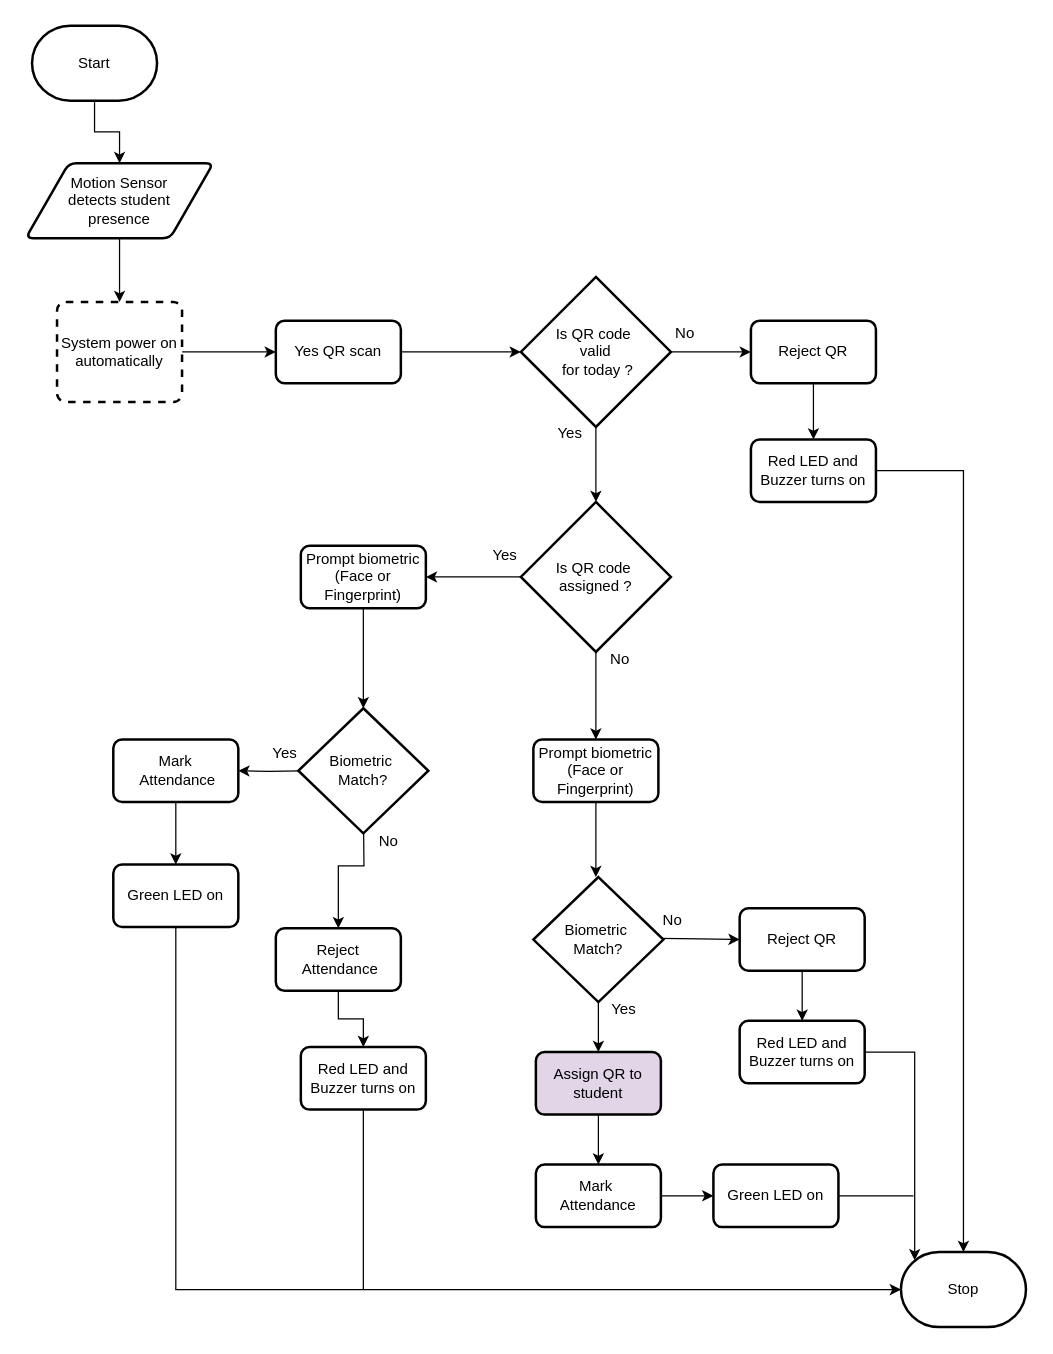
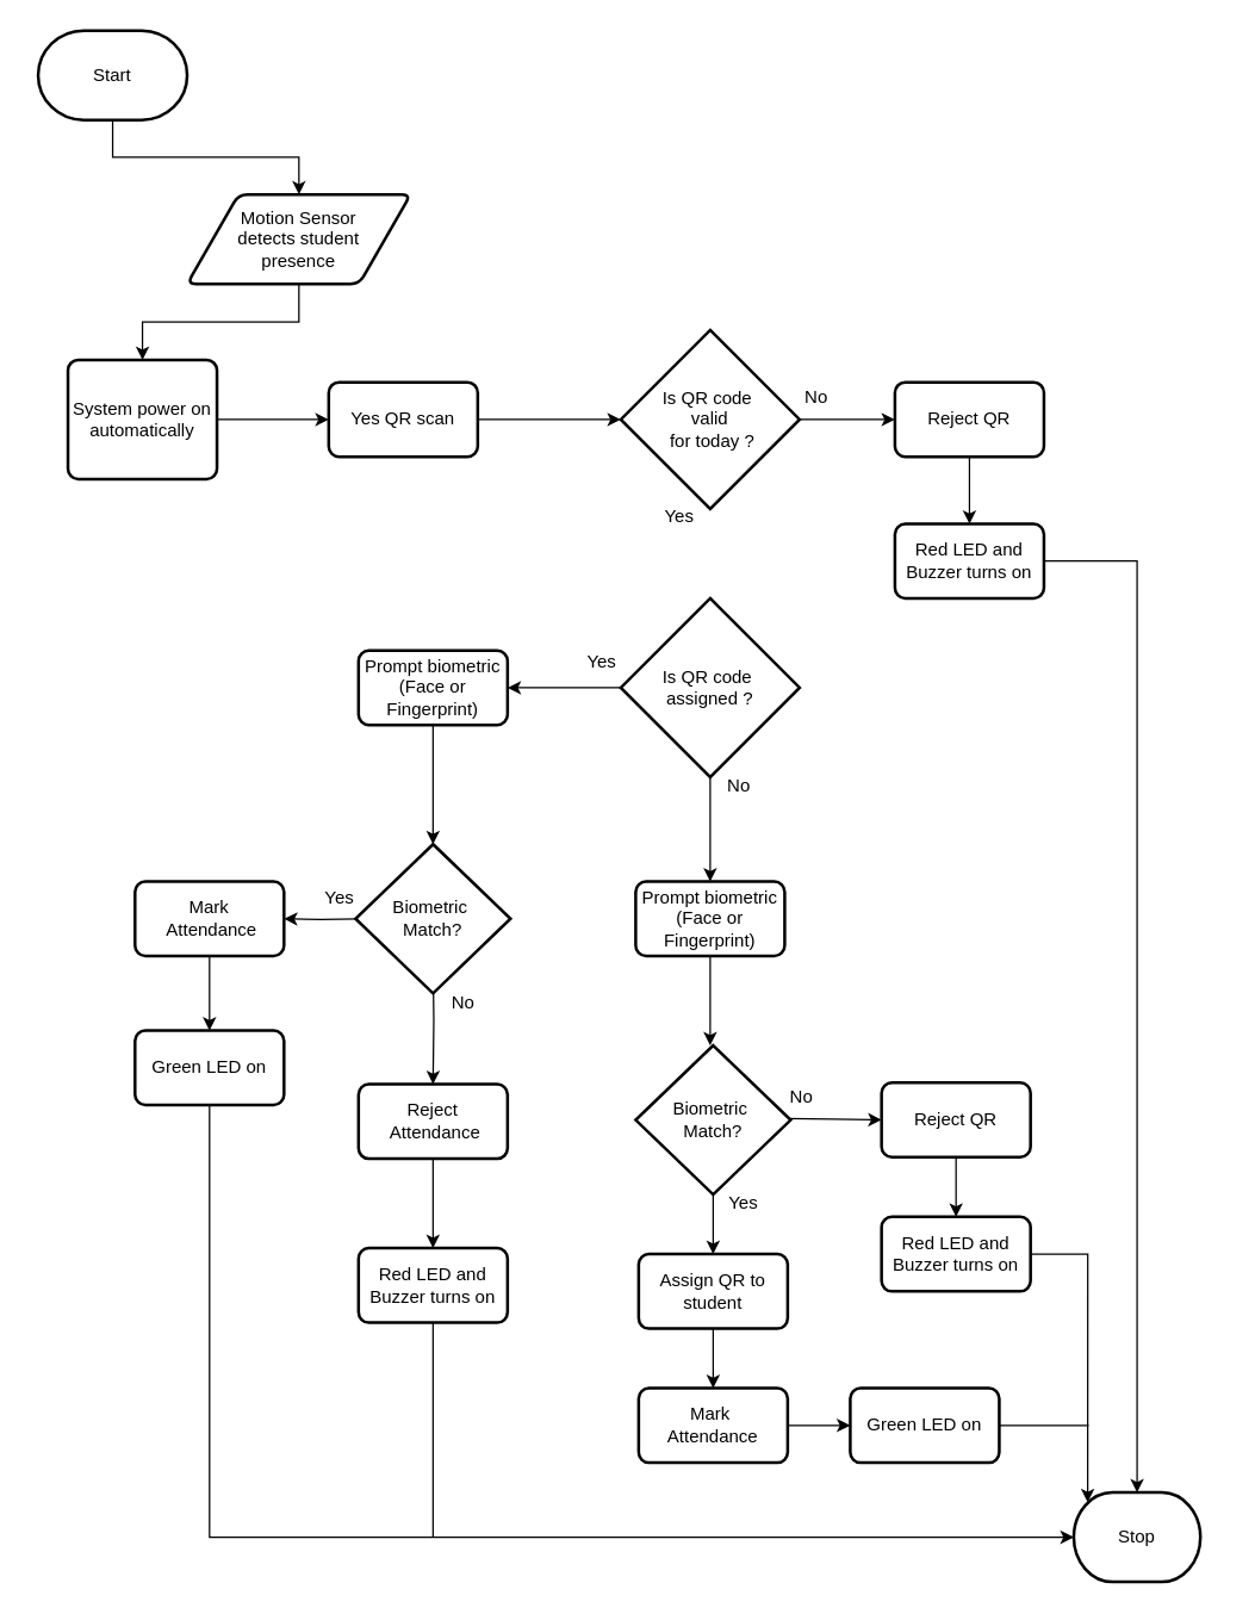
  <mxCell id="0" />
  <mxCell id="1" parent="0" />
  <mxCell id="2" style="edgeStyle=orthogonalEdgeStyle;rounded=0;orthogonalLoop=1;jettySize=auto;html=1;" edge="1" parent="1" source="3" target="5"><mxGeometry relative="1" as="geometry" /></mxCell>
  <mxCell id="3" value="Start" style="strokeWidth=2;html=1;shape=mxgraph.flowchart.terminator;whiteSpace=wrap;" vertex="1" parent="1"><mxGeometry x="25" y="20" width="100" height="60" as="geometry" /></mxCell>
  <mxCell id="4" style="edgeStyle=orthogonalEdgeStyle;rounded=0;orthogonalLoop=1;jettySize=auto;html=1;exitX=0.5;exitY=1;exitDx=0;exitDy=0;" edge="1" parent="1" source="5" target="7"><mxGeometry relative="1" as="geometry" /></mxCell>
- <mxCell id="5" value="Motion Sensor&lt;div&gt;&amp;nbsp;detects student&amp;nbsp;&lt;/div&gt;&lt;div&gt;presence&lt;/div&gt;" style="shape=parallelogram;html=1;strokeWidth=2;perimeter=parallelogramPerimeter;whiteSpace=wrap;rounded=1;arcSize=12;size=0.23;" vertex="1" parent="1"><mxGeometry x="20" y="130" width="150" height="60" as="geometry" /></mxCell>
+ <mxCell id="5" value="Motion Sensor&lt;div&gt;&amp;nbsp;detects student&amp;nbsp;&lt;/div&gt;&lt;div&gt;presence&lt;/div&gt;" style="shape=parallelogram;html=1;strokeWidth=2;perimeter=parallelogramPerimeter;whiteSpace=wrap;rounded=1;arcSize=12;size=0.23;" vertex="1" parent="1"><mxGeometry x="125" y="130" width="150" height="60" as="geometry" /></mxCell>
  <mxCell id="6" style="edgeStyle=orthogonalEdgeStyle;rounded=0;orthogonalLoop=1;jettySize=auto;html=1;" edge="1" parent="1" source="7" target="9"><mxGeometry relative="1" as="geometry" /></mxCell>
- <mxCell id="7" value="System power on automatically" style="rounded=1;whiteSpace=wrap;html=1;absoluteArcSize=1;arcSize=14;strokeWidth=2;dashed=1;" vertex="1" parent="1"><mxGeometry x="45" y="241" width="100" height="80" as="geometry" /></mxCell>
+ <mxCell id="7" value="System power on automatically" style="rounded=1;whiteSpace=wrap;html=1;absoluteArcSize=1;arcSize=14;strokeWidth=2;" vertex="1" parent="1"><mxGeometry x="45" y="241" width="100" height="80" as="geometry" /></mxCell>
  <mxCell id="8" style="edgeStyle=orthogonalEdgeStyle;rounded=0;orthogonalLoop=1;jettySize=auto;html=1;" edge="1" parent="1" source="9" target="12"><mxGeometry relative="1" as="geometry" /></mxCell>
  <mxCell id="9" value="Yes QR scan" style="rounded=1;whiteSpace=wrap;html=1;absoluteArcSize=1;arcSize=14;strokeWidth=2;" vertex="1" parent="1"><mxGeometry x="220" y="256" width="100" height="50" as="geometry" /></mxCell>
- <mxCell id="10" value="Stop" style="strokeWidth=2;html=1;shape=mxgraph.flowchart.terminator;whiteSpace=wrap;" vertex="1" parent="1"><mxGeometry x="720" y="1001" width="100" height="60" as="geometry" /></mxCell>
+ <mxCell id="10" value="Stop" style="strokeWidth=2;html=1;shape=mxgraph.flowchart.terminator;whiteSpace=wrap;" vertex="1" parent="1"><mxGeometry x="720" y="1001" width="85" height="60" as="geometry" /></mxCell>
  <mxCell id="11" style="edgeStyle=orthogonalEdgeStyle;rounded=0;orthogonalLoop=1;jettySize=auto;html=1;" edge="1" parent="1" source="12"><mxGeometry relative="1" as="geometry"><mxPoint x="600" y="281" as="targetPoint" /></mxGeometry></mxCell>
  <mxCell id="12" value="Is QR code&amp;nbsp;&lt;div&gt;valid&lt;div&gt;&amp;nbsp;for today&lt;span style=&quot;background-color: transparent; color: light-dark(rgb(0, 0, 0), rgb(255, 255, 255));&quot;&gt;&amp;nbsp;?&lt;/span&gt;&lt;/div&gt;&lt;/div&gt;" style="strokeWidth=2;html=1;shape=mxgraph.flowchart.decision;whiteSpace=wrap;" vertex="1" parent="1"><mxGeometry x="416" y="221" width="120" height="120" as="geometry" /></mxCell>
  <mxCell id="13" style="edgeStyle=orthogonalEdgeStyle;rounded=0;orthogonalLoop=1;jettySize=auto;html=1;exitX=0;exitY=0.5;exitDx=0;exitDy=0;exitPerimeter=0;entryX=1;entryY=0.5;entryDx=0;entryDy=0;" edge="1" parent="1" source="15" target="19"><mxGeometry relative="1" as="geometry" /></mxCell>
  <mxCell id="14" style="edgeStyle=orthogonalEdgeStyle;rounded=0;orthogonalLoop=1;jettySize=auto;html=1;exitX=0.5;exitY=1;exitDx=0;exitDy=0;exitPerimeter=0;" edge="1" parent="1" source="15" target="21"><mxGeometry relative="1" as="geometry" /></mxCell>
  <mxCell id="15" value="Is QR code&amp;nbsp;&lt;div&gt;&lt;div&gt;&lt;span style=&quot;background-color: transparent; color: light-dark(rgb(0, 0, 0), rgb(255, 255, 255));&quot;&gt;assigned ?&lt;/span&gt;&lt;/div&gt;&lt;/div&gt;" style="strokeWidth=2;html=1;shape=mxgraph.flowchart.decision;whiteSpace=wrap;" vertex="1" parent="1"><mxGeometry x="416" y="401" width="120" height="120" as="geometry" /></mxCell>
  <mxCell id="16" style="edgeStyle=orthogonalEdgeStyle;rounded=0;orthogonalLoop=1;jettySize=auto;html=1;exitX=0.5;exitY=1;exitDx=0;exitDy=0;entryX=0.5;entryY=0;entryDx=0;entryDy=0;" edge="1" parent="1" source="17" target="18"><mxGeometry relative="1" as="geometry" /></mxCell>
  <mxCell id="17" value="Reject QR" style="rounded=1;whiteSpace=wrap;html=1;absoluteArcSize=1;arcSize=14;strokeWidth=2;" vertex="1" parent="1"><mxGeometry x="600" y="256" width="100" height="50" as="geometry" /></mxCell>
  <mxCell id="18" value="Red LED and Buzzer turns on" style="rounded=1;whiteSpace=wrap;html=1;absoluteArcSize=1;arcSize=14;strokeWidth=2;" vertex="1" parent="1"><mxGeometry x="600" y="351" width="100" height="50" as="geometry" /></mxCell>
  <mxCell id="19" value="Prompt biometric (Face or Fingerprint)" style="rounded=1;whiteSpace=wrap;html=1;absoluteArcSize=1;arcSize=14;strokeWidth=2;" vertex="1" parent="1"><mxGeometry x="240" y="436" width="100" height="50" as="geometry" /></mxCell>
  <mxCell id="20" style="edgeStyle=orthogonalEdgeStyle;rounded=0;orthogonalLoop=1;jettySize=auto;html=1;" edge="1" parent="1" source="21"><mxGeometry relative="1" as="geometry"><mxPoint x="476" y="701" as="targetPoint" /></mxGeometry></mxCell>
  <mxCell id="21" value="Prompt biometric (Face or Fingerprint)" style="rounded=1;whiteSpace=wrap;html=1;absoluteArcSize=1;arcSize=14;strokeWidth=2;" vertex="1" parent="1"><mxGeometry x="426" y="591" width="100" height="50" as="geometry" /></mxCell>
  <mxCell id="22" style="edgeStyle=orthogonalEdgeStyle;rounded=0;orthogonalLoop=1;jettySize=auto;html=1;exitX=0;exitY=0.5;exitDx=0;exitDy=0;" edge="1" parent="1" target="27"><mxGeometry relative="1" as="geometry"><mxPoint x="240" y="616" as="sourcePoint" /></mxGeometry></mxCell>
  <mxCell id="23" style="edgeStyle=orthogonalEdgeStyle;rounded=0;orthogonalLoop=1;jettySize=auto;html=1;entryX=0.5;entryY=0;entryDx=0;entryDy=0;" edge="1" parent="1" target="29"><mxGeometry relative="1" as="geometry"><mxPoint x="290" y="641" as="sourcePoint" /></mxGeometry></mxCell>
  <mxCell id="24" style="edgeStyle=orthogonalEdgeStyle;rounded=0;orthogonalLoop=1;jettySize=auto;html=1;entryX=0.5;entryY=0;entryDx=0;entryDy=0;" edge="1" parent="1" target="31"><mxGeometry relative="1" as="geometry"><mxPoint x="476" y="751" as="sourcePoint" /></mxGeometry></mxCell>
  <mxCell id="25" style="edgeStyle=orthogonalEdgeStyle;rounded=0;orthogonalLoop=1;jettySize=auto;html=1;" edge="1" parent="1" target="33"><mxGeometry relative="1" as="geometry"><mxPoint x="527" y="750" as="sourcePoint" /></mxGeometry></mxCell>
  <mxCell id="26" style="edgeStyle=orthogonalEdgeStyle;rounded=0;orthogonalLoop=1;jettySize=auto;html=1;exitX=0.5;exitY=1;exitDx=0;exitDy=0;" edge="1" parent="1" source="27" target="34"><mxGeometry relative="1" as="geometry" /></mxCell>
  <mxCell id="27" value="Mark&lt;div&gt;&amp;nbsp;Attendance&lt;/div&gt;" style="rounded=1;whiteSpace=wrap;html=1;absoluteArcSize=1;arcSize=14;strokeWidth=2;" vertex="1" parent="1"><mxGeometry x="90" y="591" width="100" height="50" as="geometry" /></mxCell>
  <mxCell id="28" style="edgeStyle=orthogonalEdgeStyle;rounded=0;orthogonalLoop=1;jettySize=auto;html=1;" edge="1" parent="1" source="29" target="39"><mxGeometry relative="1" as="geometry" /></mxCell>
- <mxCell id="29" value="Reject&lt;div&gt;&amp;nbsp;Attendance&lt;/div&gt;" style="rounded=1;whiteSpace=wrap;html=1;absoluteArcSize=1;arcSize=14;strokeWidth=2;" vertex="1" parent="1"><mxGeometry x="220" y="742" width="100" height="50" as="geometry" /></mxCell>
+ <mxCell id="29" value="Reject&lt;div&gt;&amp;nbsp;Attendance&lt;/div&gt;" style="rounded=1;whiteSpace=wrap;html=1;absoluteArcSize=1;arcSize=14;strokeWidth=2;" vertex="1" parent="1"><mxGeometry x="240" y="727" width="100" height="50" as="geometry" /></mxCell>
  <mxCell id="30" style="edgeStyle=orthogonalEdgeStyle;rounded=0;orthogonalLoop=1;jettySize=auto;html=1;" edge="1" parent="1" source="31" target="36"><mxGeometry relative="1" as="geometry" /></mxCell>
- <mxCell id="31" value="Assign QR to student" style="rounded=1;whiteSpace=wrap;html=1;absoluteArcSize=1;arcSize=14;strokeWidth=2;fillColor=#e1d5e7;" vertex="1" parent="1"><mxGeometry x="428" y="841" width="100" height="50" as="geometry" /></mxCell>
+ <mxCell id="31" value="Assign QR to student" style="rounded=1;whiteSpace=wrap;html=1;absoluteArcSize=1;arcSize=14;strokeWidth=2;" vertex="1" parent="1"><mxGeometry x="428" y="841" width="100" height="50" as="geometry" /></mxCell>
  <mxCell id="32" style="edgeStyle=orthogonalEdgeStyle;rounded=0;orthogonalLoop=1;jettySize=auto;html=1;" edge="1" parent="1" source="33" target="37"><mxGeometry relative="1" as="geometry" /></mxCell>
  <mxCell id="33" value="Reject QR" style="rounded=1;whiteSpace=wrap;html=1;absoluteArcSize=1;arcSize=14;strokeWidth=2;" vertex="1" parent="1"><mxGeometry x="591" y="726" width="100" height="50" as="geometry" /></mxCell>
  <mxCell id="34" value="Green LED on" style="rounded=1;whiteSpace=wrap;html=1;absoluteArcSize=1;arcSize=14;strokeWidth=2;" vertex="1" parent="1"><mxGeometry x="90" y="691" width="100" height="50" as="geometry" /></mxCell>
  <mxCell id="35" style="edgeStyle=orthogonalEdgeStyle;rounded=0;orthogonalLoop=1;jettySize=auto;html=1;" edge="1" parent="1" source="36" target="41"><mxGeometry relative="1" as="geometry" /></mxCell>
  <mxCell id="36" value="Mark&amp;nbsp;&lt;div&gt;Attendance&lt;/div&gt;" style="rounded=1;whiteSpace=wrap;html=1;absoluteArcSize=1;arcSize=14;strokeWidth=2;" vertex="1" parent="1"><mxGeometry x="428" y="931" width="100" height="50" as="geometry" /></mxCell>
  <mxCell id="37" value="Red LED and Buzzer turns on" style="rounded=1;whiteSpace=wrap;html=1;absoluteArcSize=1;arcSize=14;strokeWidth=2;" vertex="1" parent="1"><mxGeometry x="591" y="816" width="100" height="50" as="geometry" /></mxCell>
  <mxCell id="38" style="edgeStyle=orthogonalEdgeStyle;rounded=0;orthogonalLoop=1;jettySize=auto;html=1;endArrow=none;startFill=0;" edge="1" parent="1" source="39"><mxGeometry relative="1" as="geometry"><mxPoint x="290" y="1031" as="targetPoint" /></mxGeometry></mxCell>
  <mxCell id="39" value="Red LED and Buzzer turns on" style="rounded=1;whiteSpace=wrap;html=1;absoluteArcSize=1;arcSize=14;strokeWidth=2;" vertex="1" parent="1"><mxGeometry x="240" y="837" width="100" height="50" as="geometry" /></mxCell>
  <mxCell id="40" style="edgeStyle=orthogonalEdgeStyle;rounded=0;orthogonalLoop=1;jettySize=auto;html=1;endArrow=none;startFill=0;" edge="1" parent="1" source="41"><mxGeometry relative="1" as="geometry"><mxPoint x="730" y="956" as="targetPoint" /></mxGeometry></mxCell>
  <mxCell id="41" value="Green LED on" style="rounded=1;whiteSpace=wrap;html=1;absoluteArcSize=1;arcSize=14;strokeWidth=2;" vertex="1" parent="1"><mxGeometry x="570" y="931" width="100" height="50" as="geometry" /></mxCell>
- <mxCell id="42" style="edgeStyle=orthogonalEdgeStyle;rounded=0;orthogonalLoop=1;jettySize=auto;html=1;entryX=0.5;entryY=0;entryDx=0;entryDy=0;entryPerimeter=0;" edge="1" parent="1" source="12" target="15"><mxGeometry relative="1" as="geometry" /></mxCell>
  <mxCell id="43" style="edgeStyle=orthogonalEdgeStyle;rounded=0;orthogonalLoop=1;jettySize=auto;html=1;entryX=0.5;entryY=0;entryDx=0;entryDy=0;entryPerimeter=0;" edge="1" parent="1" source="18" target="10"><mxGeometry relative="1" as="geometry" /></mxCell>
  <mxCell id="44" value="Biometric&amp;nbsp;&lt;div&gt;Match?&lt;/div&gt;" style="strokeWidth=2;html=1;shape=mxgraph.flowchart.decision;whiteSpace=wrap;" vertex="1" parent="1"><mxGeometry x="238" y="566" width="104" height="100" as="geometry" /></mxCell>
  <mxCell id="45" value="Biometric&amp;nbsp;&lt;div&gt;Match?&lt;/div&gt;" style="strokeWidth=2;html=1;shape=mxgraph.flowchart.decision;whiteSpace=wrap;" vertex="1" parent="1"><mxGeometry x="426" y="701" width="104" height="100" as="geometry" /></mxCell>
  <mxCell id="46" style="edgeStyle=orthogonalEdgeStyle;rounded=0;orthogonalLoop=1;jettySize=auto;html=1;entryX=0;entryY=0.5;entryDx=0;entryDy=0;entryPerimeter=0;" edge="1" parent="1" source="34" target="10"><mxGeometry relative="1" as="geometry"><Array as="points"><mxPoint x="140" y="1031" /></Array></mxGeometry></mxCell>
  <mxCell id="47" style="edgeStyle=orthogonalEdgeStyle;rounded=0;orthogonalLoop=1;jettySize=auto;html=1;entryX=0.11;entryY=0.11;entryDx=0;entryDy=0;entryPerimeter=0;" edge="1" parent="1" source="37" target="10"><mxGeometry relative="1" as="geometry" /></mxCell>
  <mxCell id="48" style="edgeStyle=orthogonalEdgeStyle;rounded=0;orthogonalLoop=1;jettySize=auto;html=1;entryX=0.5;entryY=0;entryDx=0;entryDy=0;entryPerimeter=0;" edge="1" parent="1" source="19" target="44"><mxGeometry relative="1" as="geometry" /></mxCell>
  <mxCell id="49" value="Yes" style="text;html=1;align=center;verticalAlign=middle;resizable=0;points=[];autosize=1;strokeColor=none;fillColor=none;" vertex="1" parent="1"><mxGeometry x="383" y="429" width="40" height="30" as="geometry" /></mxCell>
  <mxCell id="50" value="No" style="text;html=1;align=center;verticalAlign=middle;resizable=0;points=[];autosize=1;strokeColor=none;fillColor=none;" vertex="1" parent="1"><mxGeometry x="475" y="512" width="40" height="30" as="geometry" /></mxCell>
  <mxCell id="51" value="No" style="text;html=1;align=center;verticalAlign=middle;resizable=0;points=[];autosize=1;strokeColor=none;fillColor=none;" vertex="1" parent="1"><mxGeometry x="517" y="721" width="40" height="30" as="geometry" /></mxCell>
  <mxCell id="52" value="No" style="text;html=1;align=center;verticalAlign=middle;resizable=0;points=[];autosize=1;strokeColor=none;fillColor=none;" vertex="1" parent="1"><mxGeometry x="290" y="658" width="40" height="30" as="geometry" /></mxCell>
  <mxCell id="53" value="Yes" style="text;html=1;align=center;verticalAlign=middle;resizable=0;points=[];autosize=1;strokeColor=none;fillColor=none;" vertex="1" parent="1"><mxGeometry x="207" y="587" width="40" height="30" as="geometry" /></mxCell>
  <mxCell id="54" value="Yes" style="text;html=1;align=center;verticalAlign=middle;resizable=0;points=[];autosize=1;strokeColor=none;fillColor=none;" vertex="1" parent="1"><mxGeometry x="478" y="792" width="40" height="30" as="geometry" /></mxCell>
  <mxCell id="55" value="Yes" style="text;html=1;align=center;verticalAlign=middle;resizable=0;points=[];autosize=1;strokeColor=none;fillColor=none;" vertex="1" parent="1"><mxGeometry x="435" y="331" width="40" height="30" as="geometry" /></mxCell>
  <mxCell id="56" value="No" style="text;html=1;align=center;verticalAlign=middle;resizable=0;points=[];autosize=1;strokeColor=none;fillColor=none;" vertex="1" parent="1"><mxGeometry x="527" y="251" width="40" height="30" as="geometry" /></mxCell>
